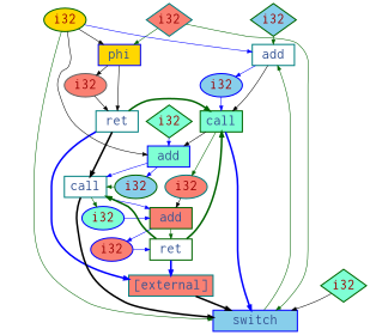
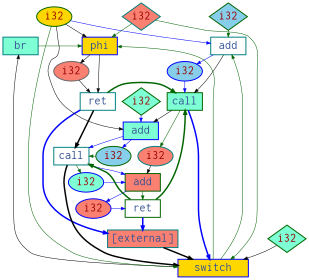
  digraph {
    fontsize=100
    nodesep=0.2
    rankdir=TB
    ranksep=0.2
    node [color=darkgreen fillcolor=aquamarine fontcolor="#345393" fontname=Inconsolata fontsize=25 margin=0 penwidth=2 shape=box style=filled]
    edge [arrowsize=.8 color=darkgreen fontname=Inconsolata fontsize=22 penwidth=1 style=solid weight=0 labelfontcolor="#990000"]
+   n1 [color=teal label=br width=1]
    n2 [color=blue fillcolor=gold label=phi width=1]
    n3 [color=teal fillcolor=white label=add width=1]
    n4 [label=call width=1]
    n5 [color=teal fillcolor=white label=ret width=1]
    n6 [color=teal fillcolor=white label=call width=1]
    n7 [color=teal fillcolor=salmon fontcolor="#990000" label=i32 shape=ellipse width=1]
    n8 [fillcolor=skyblue fontcolor="#990000" label=i32 shape=ellipse width=1]
    n9 [fillcolor=salmon label=add width=1]
    n10 [color=blue fontcolor="#990000" label=i32 shape=ellipse width=1]
    n11 [fillcolor=white label=ret width=1]
    n12 [color=blue fillcolor=salmon fontcolor="#990000" label=i32 shape=ellipse width=1]
    n13 [color=gray40 fillcolor=salmon fontcolor="#990000" label=i32 shape=ellipse width=1]
    n14 [color=blue fillcolor=skyblue fontcolor="#990000" label=i32 shape=ellipse width=1]
-   n15 [color=blue fillcolor=skyblue label=switch width=2]
+   n15 [color=blue fillcolor=gold label=switch width=2]
    n16 [color=blue label=add width=1]
    n17 [color=teal fillcolor=salmon label="[external]" width=2]
    n18 [fontcolor="#990000" label=i32 shape=diamond width=1]
    n19 [color=teal fillcolor=salmon fontcolor="#990000" label=i32 shape=diamond width=1]
    n20 [fillcolor=skyblue fontcolor="#990000" label=i32 shape=diamond width=1]
    n21 [fontcolor="#990000" label=i32 shape=diamond width=1]
    n22 [fillcolor=gold fontcolor="#990000" label=i32 shape=ellipse width=1]
    subgraph sub_1 {
      rank=same
+     n1
      n2
      n3
    }
    subgraph sub_2 {
      rank=same
      n4
      n5
    }
    subgraph sub_3 {
      rank=same
      n6
      n7
      n8
    }
    subgraph sub_4 {
      rank=same
      n9
      n10
    }
    subgraph sub_5 {
      rank=same
      n11
      n12
    }
+   n1 -> n2 [weight=10 labelfontcolor=""]
    n2 -> n5 [color=black weight=10 labelfontcolor=""]
    n2 -> n13 [color=black style=bold]
    n3 -> n4 [color=black weight=10 labelfontcolor=""]
    n3 -> n14 [color=blue style=bold]
    n4 -> n7
    n4 -> n15 [color=blue penwidth=3 weight=1 labelfontcolor=""]
    n4 -> n16 [color=black style=bold weight=10 labelfontcolor=""]
    n5 -> n4 [penwidth=3 style=bold weight=1 labelfontcolor=""]
    n5 -> n6 [color=black penwidth=3 style=bold weight=1 labelfontcolor=""]
    n5 -> n17 [color=blue penwidth=3 weight=1 labelfontcolor=""]
    n6 -> n9 [color=blue style=bold weight=10 labelfontcolor=""]
    n6 -> n10
    n6 -> n15 [color=black penwidth=3 weight=1 labelfontcolor=""]
    n7 -> n9 [color=black]
    n8 -> n6 [style=bold]
    n9 -> n11 [weight=10 labelfontcolor=""]
    n9 -> n12 [color=blue]
    n10 -> n9 [color=blue style=bold]
    n11 -> n4 [penwidth=3 weight=1 labelfontcolor=""]
    n11 -> n6 [penwidth=3 style=bold weight=1 labelfontcolor=""]
    n11 -> n17 [color=blue penwidth=3 style=bold weight=1 labelfontcolor=""]
    n12 -> n11 [color=blue]
    n13 -> n5 [color=black]
    n14 -> n4 [color=blue]
+   n15 -> n1 [color=black labelfontcolor="#345393" minlen=2 style=bold weight=10]
+   n15 -> n2 [labelfontcolor="#345393" minlen=2 weight=10]
    n15 -> n3 [labelfontcolor="#345393" minlen=2 weight=10]
    n16 -> n6 [color=blue weight=10 labelfontcolor=""]
    n16 -> n8 [color=blue style=bold]
    n17 -> n15 [color=black penwidth=3 weight=1 labelfontcolor=""]
    n18 -> n15 [color=black style=bold weight=""]
    n19 -> n2 [weight=""]
    n19 -> n15 [weight=""]
    n20 -> n3 [weight=""]
    n21 -> n16 [color=blue style=bold weight=""]
    n22 -> n2 [color=black style=bold]
    n22 -> n3 [color=blue style=bold]
    n22 -> n15
    n22 -> n16 [color=black]
  }
